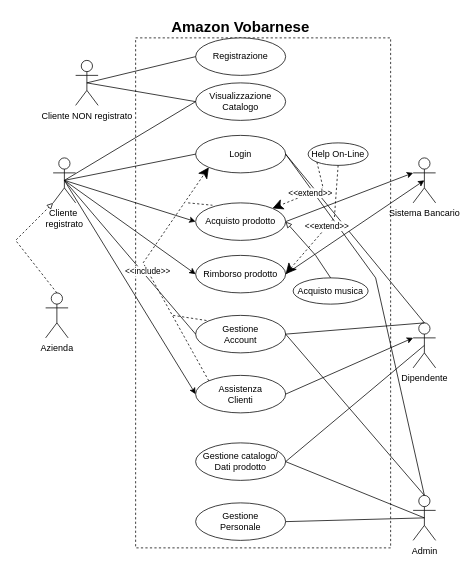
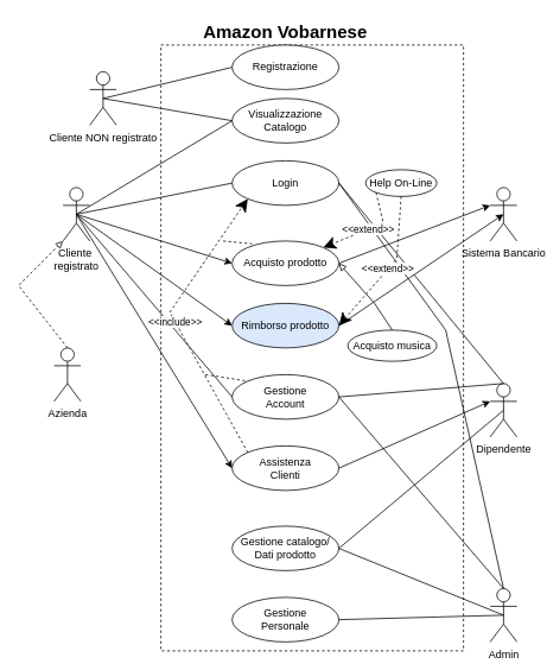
  <mxCell id="0" />
  <mxCell id="1" parent="0" />
  <mxCell id="2" value="" style="rounded=0;whiteSpace=wrap;html=1;dashed=1;" parent="1" vertex="1"><mxGeometry x="180" y="50" width="340" height="680" as="geometry" /></mxCell>
  <mxCell id="3" value="&lt;font style=&quot;font-size: 20px;&quot;&gt;&lt;b&gt;Amazon Vobarnese&lt;/b&gt;&lt;/font&gt;" style="text;html=1;align=center;verticalAlign=middle;whiteSpace=wrap;rounded=0;" parent="1" vertex="1"><mxGeometry x="180" y="20" width="280" height="30" as="geometry" /></mxCell>
  <mxCell id="4" value="Registrazione" style="ellipse;whiteSpace=wrap;html=1;" parent="1" vertex="1"><mxGeometry x="260" y="50" width="120" height="50" as="geometry" /></mxCell>
  <mxCell id="5" value="Visualizzazione Catalogo" style="ellipse;whiteSpace=wrap;html=1;" parent="1" vertex="1"><mxGeometry x="260" y="110" width="120" height="50" as="geometry" /></mxCell>
  <mxCell id="6" value="Login" style="ellipse;whiteSpace=wrap;html=1;" parent="1" vertex="1"><mxGeometry x="260" y="180" width="120" height="50" as="geometry" /></mxCell>
  <mxCell id="7" value="Acquisto prodotto" style="ellipse;whiteSpace=wrap;html=1;" parent="1" vertex="1"><mxGeometry x="260" y="270" width="120" height="50" as="geometry" /></mxCell>
  <mxCell id="8" value="Cliente NON registrato" style="shape=umlActor;verticalLabelPosition=bottom;verticalAlign=top;html=1;outlineConnect=0;" parent="1" vertex="1"><mxGeometry x="100" y="80" width="30" height="60" as="geometry" /></mxCell>
  <mxCell id="9" value="Cliente&amp;nbsp;&lt;div&gt;registrato&lt;/div&gt;" style="shape=umlActor;verticalLabelPosition=bottom;verticalAlign=top;html=1;outlineConnect=0;" parent="1" vertex="1"><mxGeometry x="70" y="210" width="30" height="60" as="geometry" /></mxCell>
  <mxCell id="10" value="" style="endArrow=none;html=1;rounded=0;exitX=0.5;exitY=0.5;exitDx=0;exitDy=0;exitPerimeter=0;entryX=0;entryY=0.5;entryDx=0;entryDy=0;" parent="1" source="8" target="4" edge="1"><mxGeometry width="50" height="50" relative="1" as="geometry"><mxPoint x="340" y="340" as="sourcePoint" /><mxPoint x="390" y="290" as="targetPoint" /></mxGeometry></mxCell>
  <mxCell id="11" value="" style="endArrow=none;html=1;rounded=0;exitX=0.5;exitY=0.5;exitDx=0;exitDy=0;exitPerimeter=0;entryX=0;entryY=0.5;entryDx=0;entryDy=0;" parent="1" source="8" target="5" edge="1"><mxGeometry width="50" height="50" relative="1" as="geometry"><mxPoint x="170" y="135" as="sourcePoint" /><mxPoint x="300" y="110" as="targetPoint" /></mxGeometry></mxCell>
  <mxCell id="12" value="" style="endArrow=none;html=1;rounded=0;exitX=0.5;exitY=0.5;exitDx=0;exitDy=0;exitPerimeter=0;entryX=0;entryY=0.5;entryDx=0;entryDy=0;" parent="1" source="9" target="5" edge="1"><mxGeometry width="50" height="50" relative="1" as="geometry"><mxPoint x="180" y="215" as="sourcePoint" /><mxPoint x="310" y="210" as="targetPoint" /></mxGeometry></mxCell>
  <mxCell id="13" value="" style="endArrow=none;html=1;rounded=0;exitX=0.5;exitY=0.5;exitDx=0;exitDy=0;exitPerimeter=0;entryX=0;entryY=0.5;entryDx=0;entryDy=0;" parent="1" source="9" target="6" edge="1"><mxGeometry width="50" height="50" relative="1" as="geometry"><mxPoint x="190" y="315" as="sourcePoint" /><mxPoint x="320" y="220" as="targetPoint" /></mxGeometry></mxCell>
  <mxCell id="14" value="" style="endArrow=classic;html=1;rounded=0;entryX=0;entryY=0.5;entryDx=0;entryDy=0;endFill=1;exitX=0.5;exitY=0.5;exitDx=0;exitDy=0;exitPerimeter=0;" parent="1" source="9" target="7" edge="1"><mxGeometry width="50" height="50" relative="1" as="geometry"><mxPoint x="115" y="240" as="sourcePoint" /><mxPoint x="325" y="280" as="targetPoint" /></mxGeometry></mxCell>
  <mxCell id="15" value="Sistema Bancario" style="shape=umlActor;verticalLabelPosition=bottom;verticalAlign=top;html=1;outlineConnect=0;" parent="1" vertex="1"><mxGeometry x="550" y="210" width="30" height="60" as="geometry" /></mxCell>
  <mxCell id="16" value="" style="endArrow=classic;html=1;rounded=0;exitX=1;exitY=0.5;exitDx=0;exitDy=0;entryX=0;entryY=0.333;entryDx=0;entryDy=0;entryPerimeter=0;endFill=1;" parent="1" source="7" target="15" edge="1"><mxGeometry width="50" height="50" relative="1" as="geometry"><mxPoint x="520" y="265" as="sourcePoint" /><mxPoint x="650" y="260" as="targetPoint" /></mxGeometry></mxCell>
  <mxCell id="17" value="Gestione catalogo/&lt;div&gt;Dati prodotto&lt;/div&gt;" style="ellipse;whiteSpace=wrap;html=1;" parent="1" vertex="1"><mxGeometry x="260" y="590" width="120" height="50" as="geometry" /></mxCell>
  <mxCell id="18" value="Gestione&lt;div&gt;&lt;div&gt;Account&lt;/div&gt;&lt;/div&gt;" style="ellipse;whiteSpace=wrap;html=1;" parent="1" vertex="1"><mxGeometry x="260" y="420" width="120" height="50" as="geometry" /></mxCell>
  <mxCell id="19" value="" style="endArrow=none;html=1;rounded=0;exitX=0.5;exitY=0.5;exitDx=0;exitDy=0;exitPerimeter=0;entryX=0;entryY=0.5;entryDx=0;entryDy=0;" parent="1" source="9" target="18" edge="1"><mxGeometry width="50" height="50" relative="1" as="geometry"><mxPoint x="150" y="241" as="sourcePoint" /><mxPoint x="287" y="230" as="targetPoint" /></mxGeometry></mxCell>
- <mxCell id="20" value="Rimborso prodotto" style="ellipse;whiteSpace=wrap;html=1;" parent="1" vertex="1"><mxGeometry x="260" y="340" width="120" height="50" as="geometry" /></mxCell>
+ <mxCell id="20" value="Rimborso prodotto" style="ellipse;whiteSpace=wrap;html=1;fillColor=#dae8fc;" parent="1" vertex="1"><mxGeometry x="260" y="340" width="120" height="50" as="geometry" /></mxCell>
  <mxCell id="21" value="" style="endArrow=classic;html=1;rounded=0;entryX=0;entryY=0.5;entryDx=0;entryDy=0;endFill=1;exitX=0.5;exitY=0.5;exitDx=0;exitDy=0;exitPerimeter=0;" parent="1" source="9" target="20" edge="1"><mxGeometry width="50" height="50" relative="1" as="geometry"><mxPoint x="290" y="320" as="sourcePoint" /><mxPoint x="435" y="345" as="targetPoint" /></mxGeometry></mxCell>
  <mxCell id="22" value="" style="endArrow=classic;html=1;rounded=0;entryX=0.5;entryY=0.5;entryDx=0;entryDy=0;endFill=1;exitX=1;exitY=0.5;exitDx=0;exitDy=0;entryPerimeter=0;" parent="1" source="20" target="15" edge="1"><mxGeometry width="50" height="50" relative="1" as="geometry"><mxPoint x="550" y="320" as="sourcePoint" /><mxPoint x="695" y="405" as="targetPoint" /></mxGeometry></mxCell>
  <mxCell id="23" value="Assistenza&lt;div&gt;Clienti&lt;/div&gt;" style="ellipse;whiteSpace=wrap;html=1;" parent="1" vertex="1"><mxGeometry x="260" y="500" width="120" height="50" as="geometry" /></mxCell>
  <mxCell id="24" value="" style="endArrow=classic;html=1;rounded=0;exitX=0.5;exitY=0.5;exitDx=0;exitDy=0;exitPerimeter=0;entryX=0;entryY=0.5;entryDx=0;entryDy=0;endFill=1;" parent="1" source="9" target="23" edge="1"><mxGeometry width="50" height="50" relative="1" as="geometry"><mxPoint x="190" y="300" as="sourcePoint" /><mxPoint x="335" y="445" as="targetPoint" /></mxGeometry></mxCell>
  <mxCell id="25" value="Dipendente" style="shape=umlActor;verticalLabelPosition=bottom;verticalAlign=top;html=1;outlineConnect=0;" parent="1" vertex="1"><mxGeometry x="550" y="430" width="30" height="60" as="geometry" /></mxCell>
  <mxCell id="26" value="" style="endArrow=classic;html=1;rounded=0;entryX=0;entryY=0.333;entryDx=0;entryDy=0;entryPerimeter=0;exitX=1;exitY=0.5;exitDx=0;exitDy=0;endFill=1;" parent="1" source="23" target="25" edge="1"><mxGeometry width="50" height="50" relative="1" as="geometry"><mxPoint x="340" y="410" as="sourcePoint" /><mxPoint x="390" y="360" as="targetPoint" /></mxGeometry></mxCell>
  <mxCell id="27" value="" style="endArrow=none;html=1;rounded=0;exitX=0.5;exitY=0.5;exitDx=0;exitDy=0;entryX=1;entryY=0.5;entryDx=0;entryDy=0;exitPerimeter=0;" parent="1" source="25" target="17" edge="1"><mxGeometry width="50" height="50" relative="1" as="geometry"><mxPoint x="745" y="550" as="sourcePoint" /><mxPoint x="570" y="605" as="targetPoint" /></mxGeometry></mxCell>
  <mxCell id="28" value="" style="endArrow=none;html=1;rounded=0;exitX=0.5;exitY=0;exitDx=0;exitDy=0;entryX=1;entryY=0.5;entryDx=0;entryDy=0;exitPerimeter=0;" parent="1" source="25" target="18" edge="1"><mxGeometry width="50" height="50" relative="1" as="geometry"><mxPoint x="735" y="480" as="sourcePoint" /><mxPoint x="600" y="525" as="targetPoint" /></mxGeometry></mxCell>
  <mxCell id="29" value="" style="endArrow=none;html=1;rounded=0;exitX=0.5;exitY=0;exitDx=0;exitDy=0;entryX=1;entryY=0.5;entryDx=0;entryDy=0;exitPerimeter=0;" parent="1" source="25" target="6" edge="1"><mxGeometry width="50" height="50" relative="1" as="geometry"><mxPoint x="635" y="365" as="sourcePoint" /><mxPoint x="500" y="300" as="targetPoint" /></mxGeometry></mxCell>
  <mxCell id="30" value="Gestione&lt;div&gt;Personale&lt;/div&gt;" style="ellipse;whiteSpace=wrap;html=1;" parent="1" vertex="1"><mxGeometry x="260" y="670" width="120" height="50" as="geometry" /></mxCell>
  <mxCell id="31" value="Admin" style="shape=umlActor;verticalLabelPosition=bottom;verticalAlign=top;html=1;outlineConnect=0;" parent="1" vertex="1"><mxGeometry x="550" y="660" width="30" height="60" as="geometry" /></mxCell>
  <mxCell id="32" value="" style="endArrow=none;html=1;rounded=0;entryX=0.5;entryY=0.5;entryDx=0;entryDy=0;entryPerimeter=0;exitX=1;exitY=0.5;exitDx=0;exitDy=0;" parent="1" source="30" target="31" edge="1"><mxGeometry width="50" height="50" relative="1" as="geometry"><mxPoint x="-10" y="460" as="sourcePoint" /><mxPoint x="40" y="410" as="targetPoint" /></mxGeometry></mxCell>
  <mxCell id="33" value="" style="endArrow=none;html=1;rounded=0;entryX=0.5;entryY=0.5;entryDx=0;entryDy=0;entryPerimeter=0;exitX=1;exitY=0.5;exitDx=0;exitDy=0;" parent="1" source="17" target="31" edge="1"><mxGeometry width="50" height="50" relative="1" as="geometry"><mxPoint x="390" y="575" as="sourcePoint" /><mxPoint x="515" y="570" as="targetPoint" /></mxGeometry></mxCell>
  <mxCell id="34" value="" style="endArrow=none;html=1;rounded=0;entryX=1;entryY=0.5;entryDx=0;entryDy=0;exitX=0.5;exitY=0;exitDx=0;exitDy=0;exitPerimeter=0;" parent="1" source="31" target="6" edge="1"><mxGeometry width="50" height="50" relative="1" as="geometry"><mxPoint x="570" y="565" as="sourcePoint" /><mxPoint x="695" y="560" as="targetPoint" /><Array as="points"><mxPoint x="500" y="370" /></Array></mxGeometry></mxCell>
  <mxCell id="35" value="" style="endArrow=none;html=1;rounded=0;entryX=0.5;entryY=0;entryDx=0;entryDy=0;entryPerimeter=0;exitX=1;exitY=0.5;exitDx=0;exitDy=0;" parent="1" source="18" target="31" edge="1"><mxGeometry width="50" height="50" relative="1" as="geometry"><mxPoint x="440" y="550" as="sourcePoint" /><mxPoint x="565" y="605" as="targetPoint" /></mxGeometry></mxCell>
  <mxCell id="36" value="&amp;lt;&amp;lt;include&amp;gt;&amp;gt;" style="endArrow=classic;endSize=12;dashed=1;html=1;rounded=0;exitX=0;exitY=0;exitDx=0;exitDy=0;endFill=1;entryX=0;entryY=1;entryDx=0;entryDy=0;" edge="1" parent="1" source="23" target="6"><mxGeometry width="160" relative="1" as="geometry"><mxPoint x="630" y="400" as="sourcePoint" /><mxPoint x="630" y="360" as="targetPoint" /><Array as="points"><mxPoint x="190" y="350" /></Array></mxGeometry></mxCell>
  <mxCell id="37" value="Help On-Line" style="ellipse;whiteSpace=wrap;html=1;" vertex="1" parent="1"><mxGeometry x="410" y="190" width="80" height="30" as="geometry" /></mxCell>
  <mxCell id="38" value="&amp;lt;&amp;lt;extend&amp;gt;&amp;gt;" style="endArrow=classic;endSize=12;dashed=1;html=1;rounded=0;exitX=0;exitY=1;exitDx=0;exitDy=0;endFill=1;entryX=1;entryY=0;entryDx=0;entryDy=0;" edge="1" parent="1" source="37" target="7"><mxGeometry width="160" relative="1" as="geometry"><mxPoint x="480" y="310" as="sourcePoint" /><mxPoint x="480" y="270" as="targetPoint" /><Array as="points"><mxPoint x="430" y="250" /></Array></mxGeometry></mxCell>
  <mxCell id="39" value="&amp;lt;&amp;lt;extend&amp;gt;&amp;gt;" style="endArrow=classic;endSize=12;dashed=1;html=1;rounded=0;exitX=0.5;exitY=1;exitDx=0;exitDy=0;endFill=1;entryX=1;entryY=0.5;entryDx=0;entryDy=0;" edge="1" parent="1" source="37" target="20"><mxGeometry width="160" relative="1" as="geometry"><mxPoint x="528" y="230" as="sourcePoint" /><mxPoint x="470" y="291" as="targetPoint" /><Array as="points"><mxPoint x="445" y="290" /></Array></mxGeometry></mxCell>
  <mxCell id="40" value="" style="endArrow=none;dashed=1;html=1;rounded=0;entryX=0;entryY=0;entryDx=0;entryDy=0;" edge="1" parent="1" target="18"><mxGeometry width="50" height="50" relative="1" as="geometry"><mxPoint x="230" y="420" as="sourcePoint" /><mxPoint x="400" y="370" as="targetPoint" /></mxGeometry></mxCell>
  <mxCell id="41" value="" style="endArrow=none;dashed=1;html=1;rounded=0;entryX=0.187;entryY=0.063;entryDx=0;entryDy=0;entryPerimeter=0;" edge="1" parent="1" target="7"><mxGeometry width="50" height="50" relative="1" as="geometry"><mxPoint x="250" y="270" as="sourcePoint" /><mxPoint x="317" y="277" as="targetPoint" /></mxGeometry></mxCell>
  <mxCell id="42" value="Azienda" style="shape=umlActor;verticalLabelPosition=bottom;verticalAlign=top;html=1;outlineConnect=0;" vertex="1" parent="1"><mxGeometry x="60" y="390" width="30" height="60" as="geometry" /></mxCell>
  <mxCell id="43" value="" style="endArrow=block;html=1;rounded=0;entryX=0;entryY=1;entryDx=0;entryDy=0;entryPerimeter=0;endFill=0;exitX=0.5;exitY=0;exitDx=0;exitDy=0;exitPerimeter=0;dashed=1;" edge="1" parent="1" source="42" target="9"><mxGeometry width="50" height="50" relative="1" as="geometry"><mxPoint x="240" y="360" as="sourcePoint" /><mxPoint x="290" y="310" as="targetPoint" /><Array as="points"><mxPoint x="20" y="320" /></Array></mxGeometry></mxCell>
  <mxCell id="44" value="Acquisto musica" style="ellipse;whiteSpace=wrap;html=1;" vertex="1" parent="1"><mxGeometry x="390" y="370" width="100" height="35" as="geometry" /></mxCell>
  <mxCell id="45" value="" style="endArrow=block;html=1;rounded=0;entryX=1;entryY=0.5;entryDx=0;entryDy=0;endFill=0;exitX=0.5;exitY=0;exitDx=0;exitDy=0;" edge="1" parent="1" source="44" target="7"><mxGeometry width="50" height="50" relative="1" as="geometry"><mxPoint x="145" y="490" as="sourcePoint" /><mxPoint x="140" y="370" as="targetPoint" /><Array as="points"><mxPoint x="420" y="340" /></Array></mxGeometry></mxCell>
